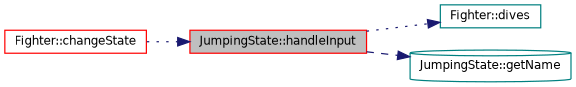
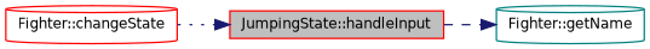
  digraph {
    rankdir=LR
    node [color=red fillcolor=white fontname=Helvetica fontsize=10 shape=box style=filled]
    edge [color=midnightblue fontname=Helvetica fontsize=10 labelfontname=Helvetica labelfontsize=10 style=dotted]
    n1 [fillcolor=grey75 fontcolor=black height=0.2 label="JumpingState::handleInput" width=0.4]
-   n2 [color=teal height=0.2 label="Fighter::dives" width=0.4]
-   n3 [color=teal height=0.2 label="JumpingState::getName" shape=cylinder width=0.4]
-   n4 [height=0.2 label="Fighter::changeState" width=0.4]
-   n1 -> n2
+   n3 [color=teal height=0.2 label="Fighter::getName" shape=cylinder width=0.4]
+   n4 [height=0.2 label="Fighter::changeState" shape=cylinder width=0.4]
    n1 -> n3 [style=dashed]
    n4 -> n1
  }
